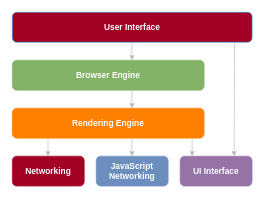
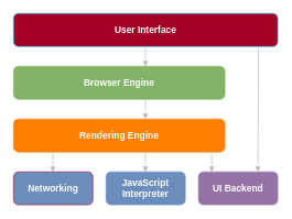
  <mxCell id="0" />
  <mxCell id="1" parent="0" />
  <mxCell id="2" value="&lt;span style=&quot;font-size: 14px;&quot;&gt;&lt;b&gt;User Interface&lt;/b&gt;&lt;/span&gt;" style="rounded=1;whiteSpace=wrap;html=1;strokeColor=#1ba1e2;fillColor=#a20025;fontColor=#ffffff;" vertex="1" parent="1"><mxGeometry x="20" y="20" width="400" height="50" as="geometry" /></mxCell>
  <mxCell id="3" value="&lt;span style=&quot;font-size: 14px;&quot;&gt;&lt;b&gt;&lt;font color=&quot;#ffffff&quot;&gt;Browser Engine&lt;/font&gt;&lt;/b&gt;&lt;/span&gt;" style="rounded=1;whiteSpace=wrap;html=1;strokeColor=#82b366;fillColor=#82B366;" vertex="1" parent="1"><mxGeometry x="20" y="100" width="320" height="50" as="geometry" /></mxCell>
  <mxCell id="4" value="&lt;span style=&quot;font-size: 14px;&quot;&gt;&lt;b&gt;Rendering Engine&lt;/b&gt;&lt;/span&gt;" style="rounded=1;whiteSpace=wrap;html=1;strokeColor=#ff8000;fillColor=#FF8000;fontColor=#ffffff;" vertex="1" parent="1"><mxGeometry x="20" y="180" width="320" height="50" as="geometry" /></mxCell>
- <mxCell id="5" value="&lt;span style=&quot;font-size: 14px;&quot;&gt;&lt;b&gt;Networking&lt;/b&gt;&lt;/span&gt;" style="rounded=1;whiteSpace=wrap;html=1;strokeColor=#a20025;fillColor=#a20025;fontColor=#ffffff;" vertex="1" parent="1"><mxGeometry x="20" y="260" width="120" height="50" as="geometry" /></mxCell>
+ <mxCell id="5" value="&lt;span style=&quot;font-size: 14px;&quot;&gt;&lt;b&gt;Networking&lt;/b&gt;&lt;/span&gt;" style="rounded=1;whiteSpace=wrap;html=1;strokeColor=#a20025;fillColor=#6c8ebf;fontColor=#ffffff;" vertex="1" parent="1"><mxGeometry x="20" y="260" width="120" height="50" as="geometry" /></mxCell>
  <mxCell id="6" value="" style="endArrow=classic;html=1;strokeColor=#B3B3B3;" edge="1" parent="1"><mxGeometry width="50" height="50" relative="1" as="geometry"><mxPoint x="219.5" y="70" as="sourcePoint" /><mxPoint x="219.5" y="100" as="targetPoint" /></mxGeometry></mxCell>
  <mxCell id="7" value="" style="endArrow=classic;html=1;strokeColor=#B3B3B3;" edge="1" parent="1"><mxGeometry width="50" height="50" relative="1" as="geometry"><mxPoint x="219.5" y="150" as="sourcePoint" /><mxPoint x="219.5" y="180" as="targetPoint" /></mxGeometry></mxCell>
  <mxCell id="8" value="" style="endArrow=classic;html=1;strokeColor=#B3B3B3;" edge="1" parent="1"><mxGeometry width="50" height="50" relative="1" as="geometry"><mxPoint x="219.5" y="230" as="sourcePoint" /><mxPoint x="219.5" y="260" as="targetPoint" /></mxGeometry></mxCell>
- <mxCell id="9" value="&lt;font color=&quot;#ffffff&quot;&gt;&lt;span style=&quot;font-size: 14px;&quot;&gt;&lt;b&gt;JavaScript&lt;br&gt;Networking&lt;br&gt;&lt;/b&gt;&lt;/span&gt;&lt;/font&gt;" style="rounded=1;whiteSpace=wrap;html=1;strokeColor=#6c8ebf;fillColor=#6C8EBF;" vertex="1" parent="1"><mxGeometry x="160" y="260" width="120" height="50" as="geometry" /></mxCell>
- <mxCell id="10" value="&lt;font color=&quot;#ffffff&quot;&gt;&lt;span style=&quot;font-size: 14px;&quot;&gt;&lt;b&gt;UI Interface&lt;/b&gt;&lt;/span&gt;&lt;/font&gt;" style="rounded=1;whiteSpace=wrap;html=1;strokeColor=#9673a6;fillColor=#9673A6;" vertex="1" parent="1"><mxGeometry x="300" y="260" width="120" height="50" as="geometry" /></mxCell>
+ <mxCell id="9" value="&lt;font color=&quot;#ffffff&quot;&gt;&lt;span style=&quot;font-size: 14px;&quot;&gt;&lt;b&gt;JavaScript&lt;br&gt;Interpreter&lt;br&gt;&lt;/b&gt;&lt;/span&gt;&lt;/font&gt;" style="rounded=1;whiteSpace=wrap;html=1;strokeColor=#6c8ebf;fillColor=#6C8EBF;" vertex="1" parent="1"><mxGeometry x="160" y="260" width="120" height="50" as="geometry" /></mxCell>
+ <mxCell id="10" value="&lt;font color=&quot;#ffffff&quot;&gt;&lt;span style=&quot;font-size: 14px;&quot;&gt;&lt;b&gt;UI Backend&lt;/b&gt;&lt;/span&gt;&lt;/font&gt;" style="rounded=1;whiteSpace=wrap;html=1;strokeColor=#9673a6;fillColor=#9673A6;" vertex="1" parent="1"><mxGeometry x="300" y="260" width="120" height="50" as="geometry" /></mxCell>
  <mxCell id="11" value="" style="endArrow=classic;html=1;exitX=0.927;exitY=1.017;exitDx=0;exitDy=0;exitPerimeter=0;entryX=0.75;entryY=0;entryDx=0;entryDy=0;fillColor=#eeeeee;strokeColor=#B3B3B3;" edge="1" parent="1" source="2" target="10"><mxGeometry width="50" height="50" relative="1" as="geometry"><mxPoint x="229.5" y="80" as="sourcePoint" /><mxPoint x="229.5" y="110" as="targetPoint" /></mxGeometry></mxCell>
  <mxCell id="12" value="" style="endArrow=classic;html=1;strokeColor=#B3B3B3;" edge="1" parent="1"><mxGeometry width="50" height="50" relative="1" as="geometry"><mxPoint x="320" y="230" as="sourcePoint" /><mxPoint x="320" y="260" as="targetPoint" /></mxGeometry></mxCell>
  <mxCell id="13" value="" style="endArrow=classic;html=1;strokeColor=#B3B3B3;" edge="1" parent="1"><mxGeometry width="50" height="50" relative="1" as="geometry"><mxPoint x="79.5" y="230" as="sourcePoint" /><mxPoint x="79.5" y="260" as="targetPoint" /></mxGeometry></mxCell>
